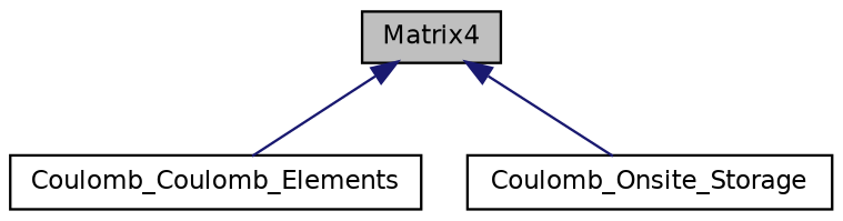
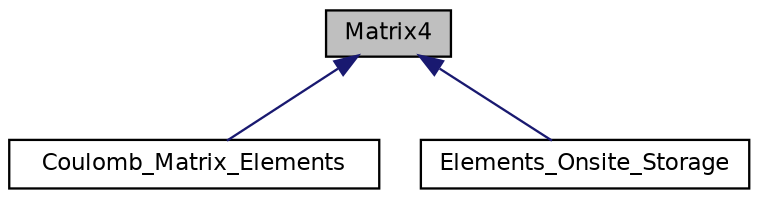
  digraph {
    node [color=black fillcolor=white fontname=Helvetica fontsize=10 shape=record style=filled]
    edge [color=midnightblue dir=back fontname=Helvetica fontsize=10 labelfontname=Helvetica labelfontsize=10 style=solid]
    n1 [fillcolor=grey75 fontcolor=black height=0.2 label=Matrix4 width=0.4]
-   n2 [height=0.2 label=Coulomb_Coulomb_Elements width=0.4]
-   n3 [height=0.2 label=Coulomb_Onsite_Storage width=0.4]
+   n2 [height=0.2 label=Coulomb_Matrix_Elements width=0.4]
+   n3 [height=0.2 label=Elements_Onsite_Storage width=0.4]
    n1 -> n2
    n1 -> n3
  }
